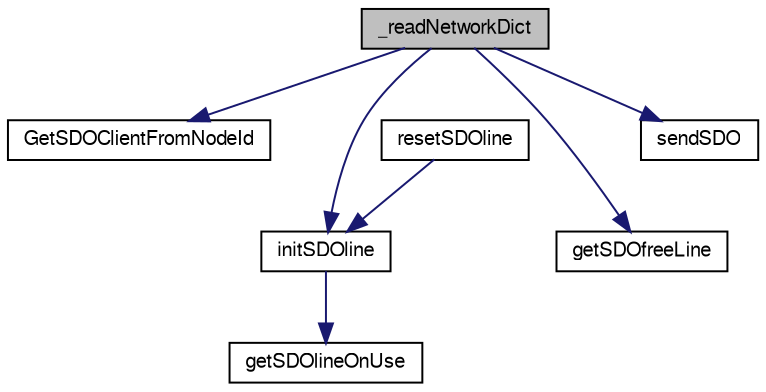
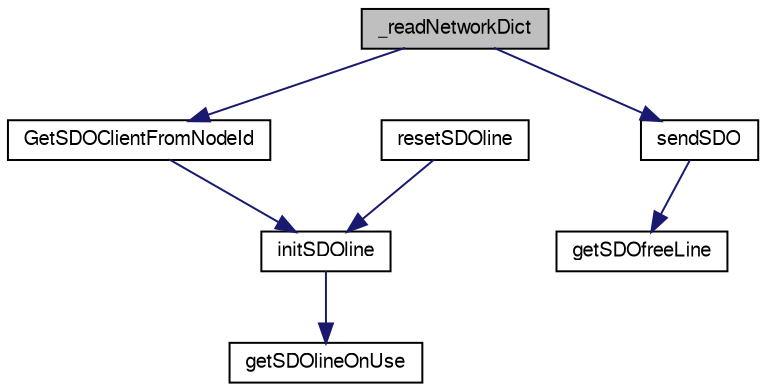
  digraph {
    rankdir=TB
    node [color=black fillcolor=white fontname=FreeSans fontsize=10 shape=record style=filled]
    edge [color=midnightblue fontname=FreeSans fontsize=10 labelfontname=FreeSans labelfontsize=10 style=solid]
    n1 [fillcolor=grey75 fontcolor=black height=0.2 label=_readNetworkDict width=0.4]
    n2 [height=0.2 label=GetSDOClientFromNodeId width=0.4]
    n3 [height=0.2 label=getSDOfreeLine width=0.4]
    n4 [height=0.2 label=initSDOline width=0.4]
    n5 [height=0.2 label=sendSDO width=0.4]
    n6 [height=0.2 label=getSDOlineOnUse width=0.4]
    n7 [height=0.2 label=resetSDOline width=0.4]
    n1 -> n2
-   n1 -> n3
-   n1 -> n4
+   n5 -> n3
+   n2 -> n4
    n1 -> n5
    n4 -> n6
    n7 -> n4
  }
